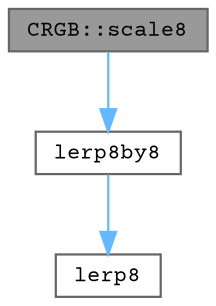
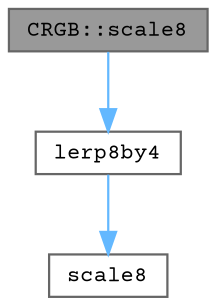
  digraph {
    fontname="Courier Prime"
    rankdir=TB
    node [color=grey40 fillcolor=white fontname="Courier Prime" fontsize=10 shape=box style=filled]
    edge [color=steelblue1 fontname="Courier Prime" fontsize=10 labelfontname=Helvetica labelfontsize=10 style=solid]
    n1 [color=gray40 fillcolor=grey60 fontcolor=black height=0.2 label="CRGB::scale8" width=0.4]
-   n2 [height=0.2 label=lerp8by8 width=0.4]
-   n3 [height=0.2 label=lerp8 width=0.4]
+   n2 [height=0.2 label=lerp8by4 width=0.4]
+   n3 [height=0.2 label=scale8 width=0.4]
    n1 -> n2
    n2 -> n3
  }
